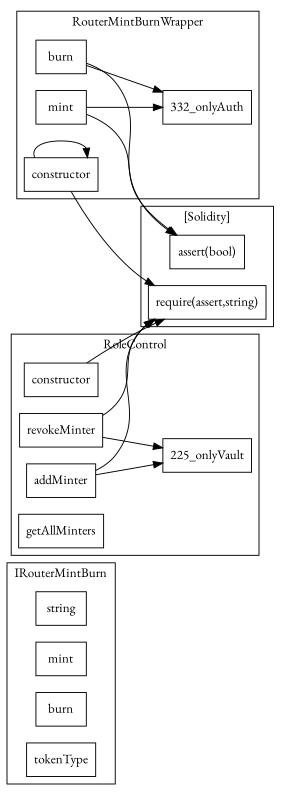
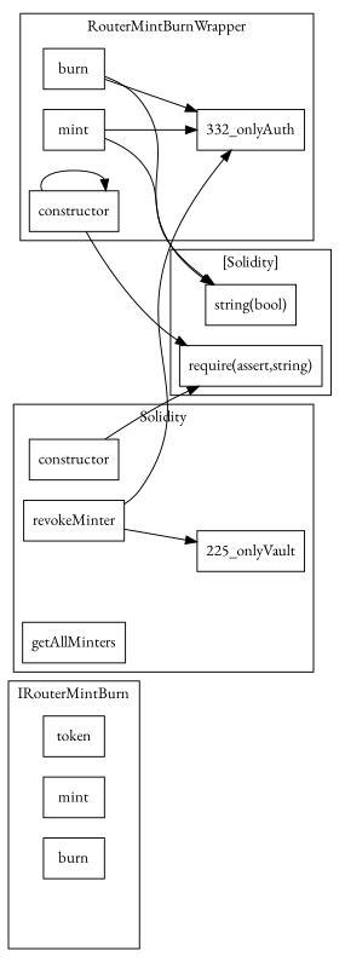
  strict digraph {
    fontname="EB Garamond"
    rankdir=LR
    node [fontname="EB Garamond" shape=box]
    edge [fontname="EB Garamond"]
-   n1 [label=string]
+   n1 [label=token]
    n2 [label=mint]
    n3 [label=burn]
-   n4 [label=tokenType]
    n5 [label=burn]
    "332_onlyAuth"
    n7 [label=constructor]
    n8 [label=mint]
    n9 [label=constructor]
-   n10 [label=addMinter]
    n11 [label="225_onlyVault"]
    n12 [label=revokeMinter]
    n13 [label=getAllMinters]
-   "assert(bool)"
+   "assert(bool)" [label="string(bool)"]
    n15 [label="require(assert,string)"]
    subgraph cluster_1 {
      label=IRouterMintBurn
      n1
      n2
      n3
-     n4
    }
    subgraph cluster_2 {
      label=RouterMintBurnWrapper
      n5
      "332_onlyAuth"
      n7
      n8
    }
    subgraph cluster_3 {
-     label=RoleControl
+     label=Solidity
      n9
-     n10
      n11
      n12
      n13
    }
    subgraph cluster_4 {
      label="[Solidity]"
      "assert(bool)"
      n15
    }
    n5 -> "332_onlyAuth"
    n5 -> "assert(bool)"
    n7 -> n7
    n7 -> n15
    n8 -> "332_onlyAuth"
    n8 -> "assert(bool)"
    n9 -> n15
-   n10 -> n11
-   n10 -> n15
    n12 -> n11
-   n12 -> n15
+   n12 -> "332_onlyAuth"
  }
